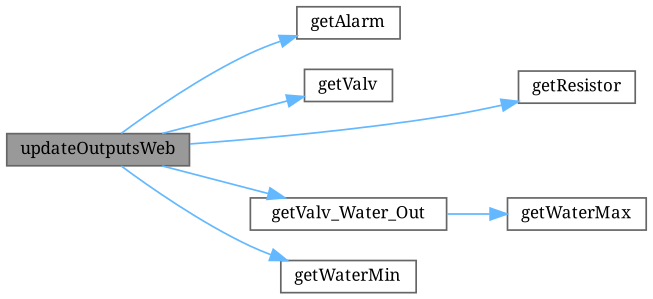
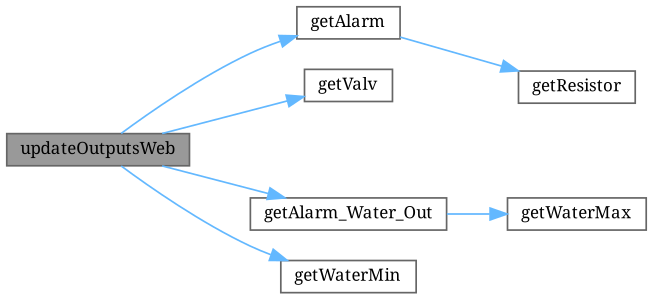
  digraph {
    fontname="Noto Serif"
    rankdir=LR
    node [color=grey40 fillcolor=white fontname="Noto Serif" fontsize=10 shape=box style=filled]
    edge [color=steelblue1 fontname="Noto Serif" fontsize=10 labelfontname=Helvetica labelfontsize=10 style=solid]
    n1 [color=gray40 fillcolor=grey60 fontcolor=black height=0.2 label=updateOutputsWeb width=0.4]
    n2 [height=0.2 label=getAlarm width=0.4]
    n3 [height=0.2 label=getValv width=0.4]
    n4 [height=0.2 label=getResistor width=0.4]
-   n5 [height=0.2 label=getValv_Water_Out width=0.4]
+   n5 [height=0.2 label=getAlarm_Water_Out width=0.4]
    n6 [height=0.2 label=getWaterMin width=0.4]
    n7 [height=0.2 label=getWaterMax width=0.4]
    n1 -> n2
    n1 -> n3
-   n1 -> n4
+   n2 -> n4
    n1 -> n5
    n1 -> n6
    n5 -> n7
  }
